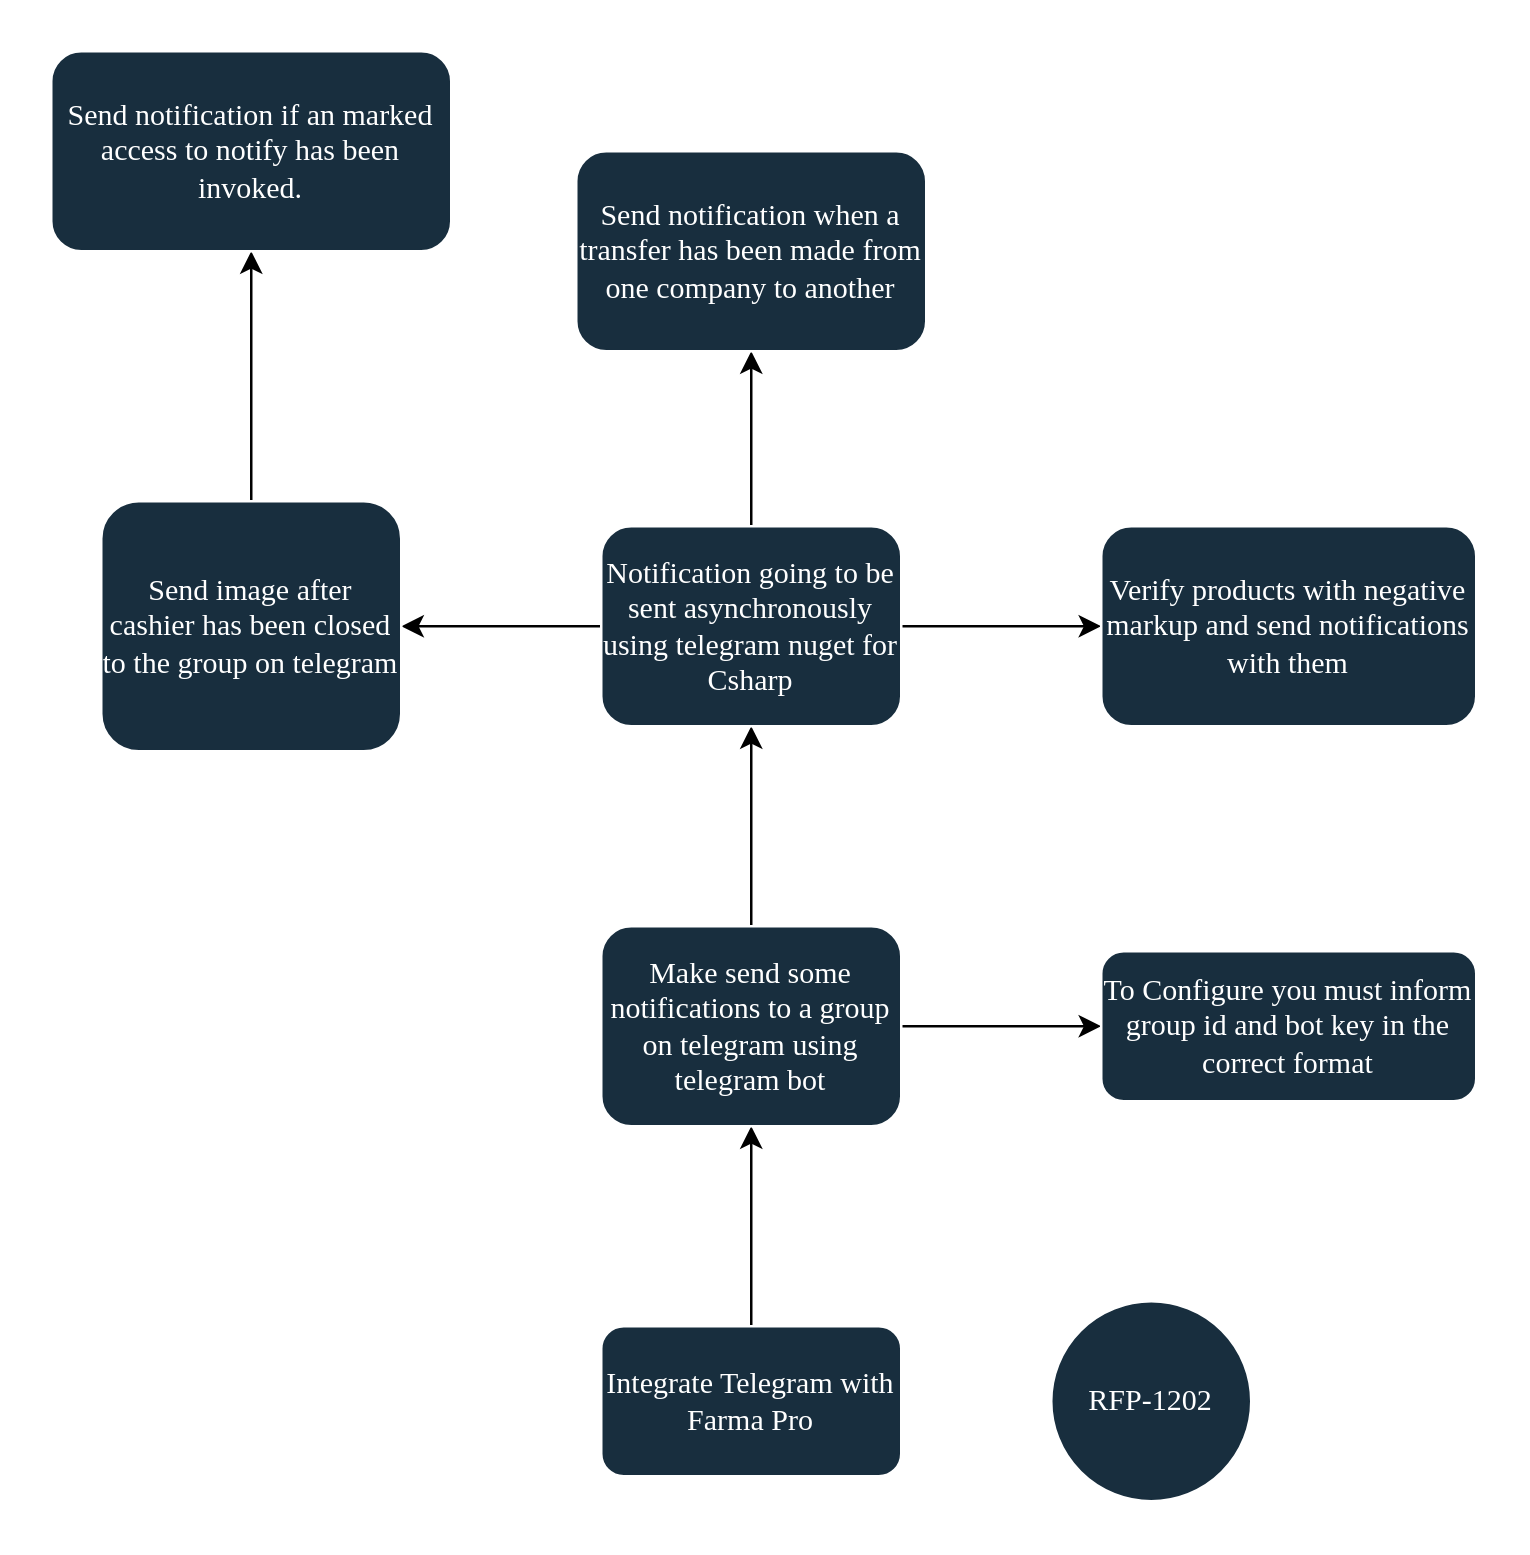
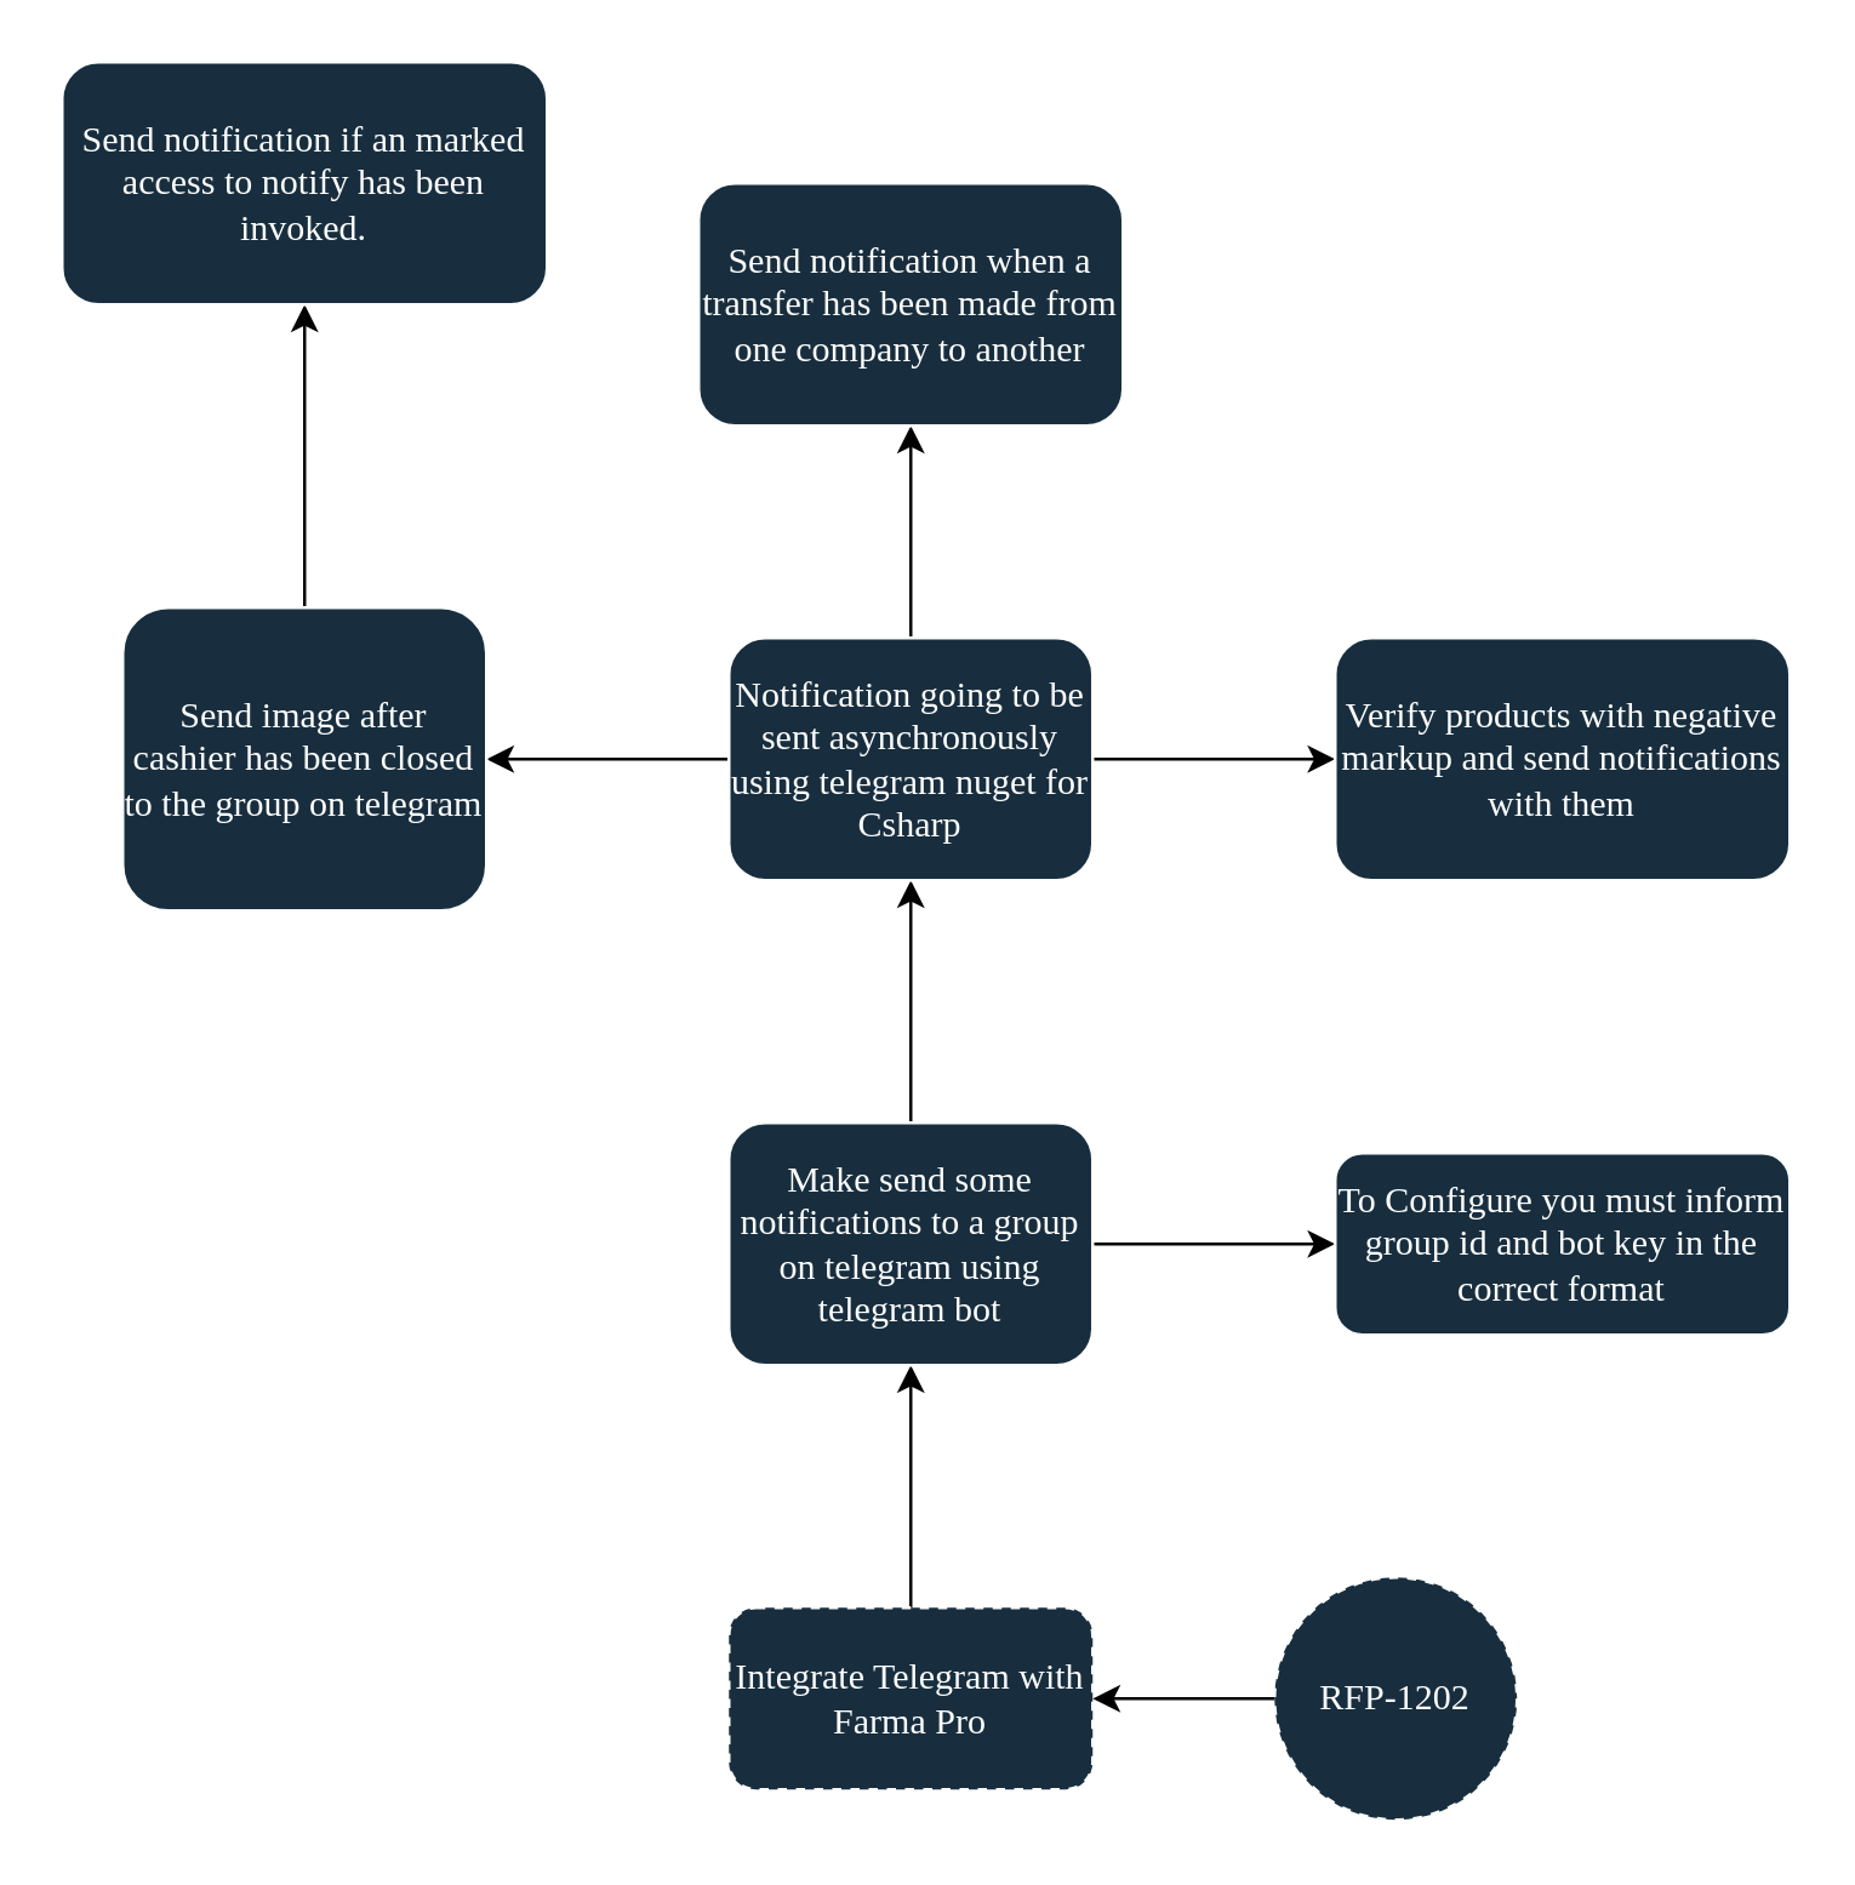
  <mxCell id="0" />
  <mxCell id="1" parent="0" />
- <mxCell id="3" value="&lt;div&gt;&lt;font&gt;RFP-1202&lt;/font&gt;&lt;/div&gt;" style="ellipse;whiteSpace=wrap;html=1;aspect=fixed;fillColor=#182E3E;strokeColor=#FFFFFF;fontFamily=Lucida Console;labelBackgroundColor=none;fontColor=#FFFFFF;rounded=1;" vertex="1" parent="1"><mxGeometry x="420" y="520" width="80" height="80" as="geometry" /></mxCell>
+ <mxCell id="2" value="" style="edgeStyle=orthogonalEdgeStyle;rounded=0;orthogonalLoop=1;jettySize=auto;html=1;" edge="1" parent="1" source="3" target="5"><mxGeometry relative="1" as="geometry" /></mxCell>
+ <mxCell id="3" value="&lt;div&gt;&lt;font&gt;RFP-1202&lt;/font&gt;&lt;/div&gt;" style="ellipse;whiteSpace=wrap;html=1;aspect=fixed;fillColor=#182E3E;strokeColor=#FFFFFF;fontFamily=Lucida Console;labelBackgroundColor=none;fontColor=#FFFFFF;rounded=1;dashed=1;" vertex="1" parent="1"><mxGeometry x="420" y="520" width="80" height="80" as="geometry" /></mxCell>
  <mxCell id="4" value="" style="edgeStyle=orthogonalEdgeStyle;rounded=0;orthogonalLoop=1;jettySize=auto;html=1;" edge="1" parent="1" source="5" target="8"><mxGeometry relative="1" as="geometry" /></mxCell>
- <mxCell id="5" value="Integrate Telegram with Farma Pro" style="whiteSpace=wrap;html=1;fontFamily=Lucida Console;fillColor=#182E3E;strokeColor=#FFFFFF;fontColor=#FFFFFF;labelBackgroundColor=none;rounded=1;" vertex="1" parent="1"><mxGeometry x="240" y="530" width="120" height="60" as="geometry" /></mxCell>
+ <mxCell id="5" value="Integrate Telegram with Farma Pro" style="whiteSpace=wrap;html=1;fontFamily=Lucida Console;fillColor=#182E3E;strokeColor=#FFFFFF;fontColor=#FFFFFF;labelBackgroundColor=none;rounded=1;dashed=1;" vertex="1" parent="1"><mxGeometry x="240" y="530" width="120" height="60" as="geometry" /></mxCell>
  <mxCell id="6" value="" style="edgeStyle=orthogonalEdgeStyle;rounded=0;orthogonalLoop=1;jettySize=auto;html=1;" edge="1" parent="1" source="8" target="9"><mxGeometry relative="1" as="geometry" /></mxCell>
  <mxCell id="7" value="" style="edgeStyle=orthogonalEdgeStyle;rounded=0;orthogonalLoop=1;jettySize=auto;html=1;" edge="1" parent="1" source="8" target="13"><mxGeometry relative="1" as="geometry" /></mxCell>
  <mxCell id="8" value="Make send some notifications to a group on telegram using telegram bot" style="whiteSpace=wrap;html=1;fontFamily=Lucida Console;fillColor=#182E3E;strokeColor=#FFFFFF;fontColor=#FFFFFF;labelBackgroundColor=none;rounded=1;" vertex="1" parent="1"><mxGeometry x="240" y="370" width="120" height="80" as="geometry" /></mxCell>
  <mxCell id="9" value="To Configure you must inform group id and bot key in the correct format" style="whiteSpace=wrap;html=1;fontFamily=Lucida Console;fillColor=#182E3E;strokeColor=#FFFFFF;fontColor=#FFFFFF;labelBackgroundColor=none;rounded=1;" vertex="1" parent="1"><mxGeometry x="440" y="380" width="150" height="60" as="geometry" /></mxCell>
  <mxCell id="10" value="" style="edgeStyle=orthogonalEdgeStyle;rounded=0;orthogonalLoop=1;jettySize=auto;html=1;" edge="1" parent="1" source="13" target="15"><mxGeometry relative="1" as="geometry" /></mxCell>
  <mxCell id="11" value="" style="edgeStyle=orthogonalEdgeStyle;rounded=0;orthogonalLoop=1;jettySize=auto;html=1;" edge="1" parent="1" source="13" target="16"><mxGeometry relative="1" as="geometry" /></mxCell>
  <mxCell id="12" value="" style="edgeStyle=orthogonalEdgeStyle;rounded=0;orthogonalLoop=1;jettySize=auto;html=1;" edge="1" parent="1" source="13" target="17"><mxGeometry relative="1" as="geometry" /></mxCell>
  <mxCell id="13" value="Notification going to be sent asynchronously using telegram nuget for Csharp" style="whiteSpace=wrap;html=1;fontFamily=Lucida Console;fillColor=#182E3E;strokeColor=#FFFFFF;fontColor=#FFFFFF;labelBackgroundColor=none;rounded=1;" vertex="1" parent="1"><mxGeometry x="240" y="210" width="120" height="80" as="geometry" /></mxCell>
  <mxCell id="14" value="" style="edgeStyle=orthogonalEdgeStyle;rounded=0;orthogonalLoop=1;jettySize=auto;html=1;" edge="1" parent="1" source="15" target="18"><mxGeometry relative="1" as="geometry" /></mxCell>
  <mxCell id="15" value="Send image after cashier has been closed to the group on telegram " style="whiteSpace=wrap;html=1;fontFamily=Lucida Console;fillColor=#182E3E;strokeColor=#FFFFFF;fontColor=#FFFFFF;labelBackgroundColor=none;rounded=1;" vertex="1" parent="1"><mxGeometry x="40" y="200" width="120" height="100" as="geometry" /></mxCell>
  <mxCell id="16" value="Send notification when a transfer has been made from one company to another" style="whiteSpace=wrap;html=1;fontFamily=Lucida Console;fillColor=#182E3E;strokeColor=#FFFFFF;fontColor=#FFFFFF;labelBackgroundColor=none;rounded=1;" vertex="1" parent="1"><mxGeometry x="230" y="60" width="140" height="80" as="geometry" /></mxCell>
  <mxCell id="17" value="Verify products with negative markup and send notifications with them" style="whiteSpace=wrap;html=1;fontFamily=Lucida Console;fillColor=#182E3E;strokeColor=#FFFFFF;fontColor=#FFFFFF;labelBackgroundColor=none;rounded=1;" vertex="1" parent="1"><mxGeometry x="440" y="210" width="150" height="80" as="geometry" /></mxCell>
  <mxCell id="18" value="Send notification if an marked access to notify has been invoked." style="whiteSpace=wrap;html=1;fontFamily=Lucida Console;fillColor=#182E3E;strokeColor=#FFFFFF;fontColor=#FFFFFF;labelBackgroundColor=none;rounded=1;" vertex="1" parent="1"><mxGeometry x="20" y="20" width="160" height="80" as="geometry" /></mxCell>
